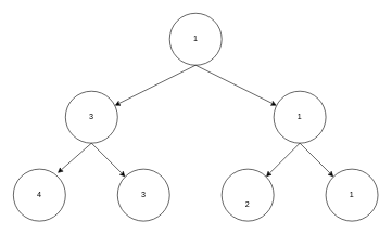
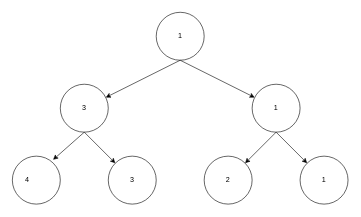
  <mxCell id="0" />
  <mxCell id="1" parent="0" />
  <mxCell id="2" value="" style="ellipse;whiteSpace=wrap;html=1;aspect=fixed;" vertex="1" parent="1"><mxGeometry x="260" y="20" width="80" height="80" as="geometry" /></mxCell>
  <mxCell id="3" value="" style="ellipse;whiteSpace=wrap;html=1;aspect=fixed;" vertex="1" parent="1"><mxGeometry x="100" y="140" width="80" height="80" as="geometry" /></mxCell>
  <mxCell id="4" value="" style="ellipse;whiteSpace=wrap;html=1;aspect=fixed;" vertex="1" parent="1"><mxGeometry x="420" y="140" width="80" height="80" as="geometry" /></mxCell>
  <mxCell id="5" value="" style="ellipse;whiteSpace=wrap;html=1;aspect=fixed;" vertex="1" parent="1"><mxGeometry x="20" y="260" width="80" height="80" as="geometry" /></mxCell>
  <mxCell id="6" value="" style="ellipse;whiteSpace=wrap;html=1;aspect=fixed;" vertex="1" parent="1"><mxGeometry x="180" y="260" width="80" height="80" as="geometry" /></mxCell>
  <mxCell id="7" value="" style="ellipse;whiteSpace=wrap;html=1;aspect=fixed;" vertex="1" parent="1"><mxGeometry x="340" y="260" width="80" height="80" as="geometry" /></mxCell>
  <mxCell id="8" value="" style="ellipse;whiteSpace=wrap;html=1;aspect=fixed;" vertex="1" parent="1"><mxGeometry x="500" y="260" width="80" height="80" as="geometry" /></mxCell>
  <mxCell id="9" value="" style="endArrow=classic;html=1;exitX=0.5;exitY=1;exitDx=0;exitDy=0;" edge="1" parent="1" source="2" target="3"><mxGeometry width="50" height="50" relative="1" as="geometry"><mxPoint x="20" y="410" as="sourcePoint" /><mxPoint x="70" y="360" as="targetPoint" /></mxGeometry></mxCell>
  <mxCell id="10" value="" style="endArrow=classic;html=1;exitX=0.5;exitY=1;exitDx=0;exitDy=0;" edge="1" parent="1" source="2" target="4"><mxGeometry width="50" height="50" relative="1" as="geometry"><mxPoint x="300" y="60" as="sourcePoint" /><mxPoint x="182" y="166" as="targetPoint" /></mxGeometry></mxCell>
  <mxCell id="11" value="" style="endArrow=classic;html=1;exitX=0.5;exitY=1;exitDx=0;exitDy=0;entryX=0.85;entryY=0.075;entryDx=0;entryDy=0;entryPerimeter=0;" edge="1" parent="1" source="3" target="5"><mxGeometry width="50" height="50" relative="1" as="geometry"><mxPoint x="20" y="410" as="sourcePoint" /><mxPoint x="70" y="360" as="targetPoint" /></mxGeometry></mxCell>
  <mxCell id="12" value="" style="endArrow=classic;html=1;entryX=0;entryY=0;entryDx=0;entryDy=0;" edge="1" parent="1" target="6"><mxGeometry width="50" height="50" relative="1" as="geometry"><mxPoint x="140" y="220" as="sourcePoint" /><mxPoint x="70" y="360" as="targetPoint" /></mxGeometry></mxCell>
  <mxCell id="13" value="" style="endArrow=classic;html=1;exitX=0.5;exitY=1;exitDx=0;exitDy=0;entryX=1;entryY=0;entryDx=0;entryDy=0;" edge="1" parent="1" source="4" target="7"><mxGeometry width="50" height="50" relative="1" as="geometry"><mxPoint x="20" y="410" as="sourcePoint" /><mxPoint x="70" y="360" as="targetPoint" /></mxGeometry></mxCell>
  <mxCell id="14" value="" style="endArrow=classic;html=1;" edge="1" parent="1" target="8"><mxGeometry width="50" height="50" relative="1" as="geometry"><mxPoint x="460" y="220" as="sourcePoint" /><mxPoint x="418.284" y="281.716" as="targetPoint" /></mxGeometry></mxCell>
- <mxCell id="15" value="4" style="text;html=1;strokeColor=none;fillColor=none;align=center;verticalAlign=middle;whiteSpace=wrap;rounded=0;" vertex="1" parent="1"><mxGeometry x="40" y="290" width="40" height="20" as="geometry" /></mxCell>
+ <mxCell id="15" value="4" style="text;html=1;strokeColor=none;fillColor=none;align=center;verticalAlign=middle;whiteSpace=wrap;rounded=0;" vertex="1" parent="1"><mxGeometry x="25" y="290" width="40" height="20" as="geometry" /></mxCell>
  <mxCell id="16" value="3" style="text;html=1;strokeColor=none;fillColor=none;align=center;verticalAlign=middle;whiteSpace=wrap;rounded=0;" vertex="1" parent="1"><mxGeometry x="200" y="290" width="40" height="20" as="geometry" /></mxCell>
- <mxCell id="17" value="2" style="text;html=1;strokeColor=none;fillColor=none;align=center;verticalAlign=middle;whiteSpace=wrap;rounded=0;" vertex="1" parent="1"><mxGeometry x="360" y="305" width="40" height="20" as="geometry" /></mxCell>
+ <mxCell id="17" value="2" style="text;html=1;strokeColor=none;fillColor=none;align=center;verticalAlign=middle;whiteSpace=wrap;rounded=0;" vertex="1" parent="1"><mxGeometry x="360" y="290" width="40" height="20" as="geometry" /></mxCell>
  <mxCell id="18" value="1" style="text;html=1;strokeColor=none;fillColor=none;align=center;verticalAlign=middle;whiteSpace=wrap;rounded=0;" vertex="1" parent="1"><mxGeometry x="520" y="290" width="40" height="20" as="geometry" /></mxCell>
  <mxCell id="19" value="3" style="text;html=1;strokeColor=none;fillColor=none;align=center;verticalAlign=middle;whiteSpace=wrap;rounded=0;" vertex="1" parent="1"><mxGeometry x="120" y="170" width="40" height="20" as="geometry" /></mxCell>
  <mxCell id="20" value="1" style="text;html=1;strokeColor=none;fillColor=none;align=center;verticalAlign=middle;whiteSpace=wrap;rounded=0;" vertex="1" parent="1"><mxGeometry x="440" y="170" width="40" height="20" as="geometry" /></mxCell>
  <mxCell id="21" value="1" style="text;html=1;strokeColor=none;fillColor=none;align=center;verticalAlign=middle;whiteSpace=wrap;rounded=0;" vertex="1" parent="1"><mxGeometry x="280" y="50" width="40" height="20" as="geometry" /></mxCell>
